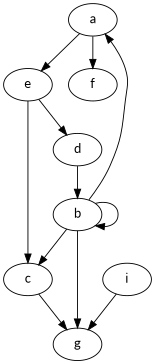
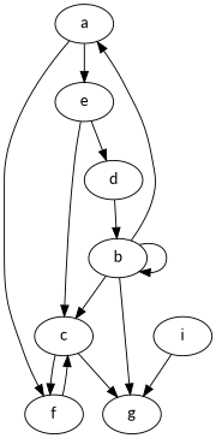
  digraph {
    fontname=Lato
    node [fontname=Lato]
    edge [fontname=Lato]
    a
    e
    f
    d
    c
    b
    g
    i
    a -> e
    a -> f
    e -> d
    e -> c
+   f -> c
    d -> b
+   c -> f
    c -> g
    b -> a
    b -> c
    b -> b
    b -> g
    i -> g
  }
